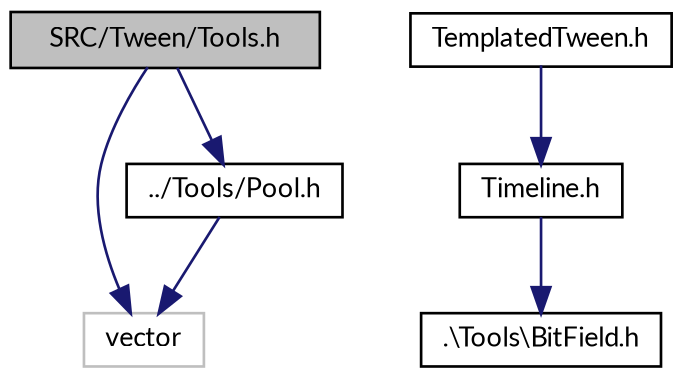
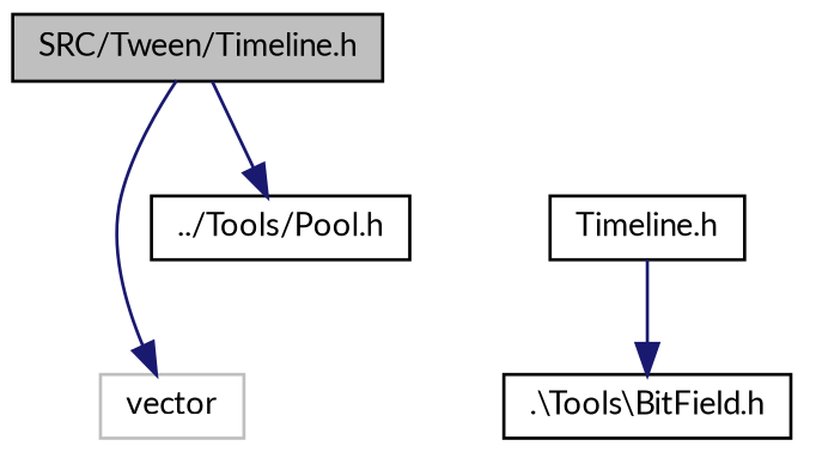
  digraph {
    fontname=Lato
    node [color=black fontname=Lato fontsize=10 shape=record]
    edge [color=midnightblue fontname=Lato fontsize=10 labelfontname=FreeSans labelfontsize=10 style=solid]
-   n1 [fillcolor=grey75 fontcolor=black height=0.2 label="SRC/Tween/Tools.h" style=filled width=0.4]
+   n1 [fillcolor=grey75 fontcolor=black height=0.2 label="SRC/Tween/Timeline.h" style=filled width=0.4]
    n2 [color=grey75 height=0.2 label=vector width=0.4]
    n3 [height=0.2 label="../Tools/Pool.h" width=0.4]
-   n4 [height=0.2 label="TemplatedTween.h" width=0.4]
    n5 [height=0.2 label="Timeline.h" width=0.4]
    n6 [height=0.2 label=".\\Tools\\BitField.h" width=0.4]
    n1 -> n2
    n1 -> n3
-   n3 -> n2
-   n4 -> n5
    n5 -> n6
  }
